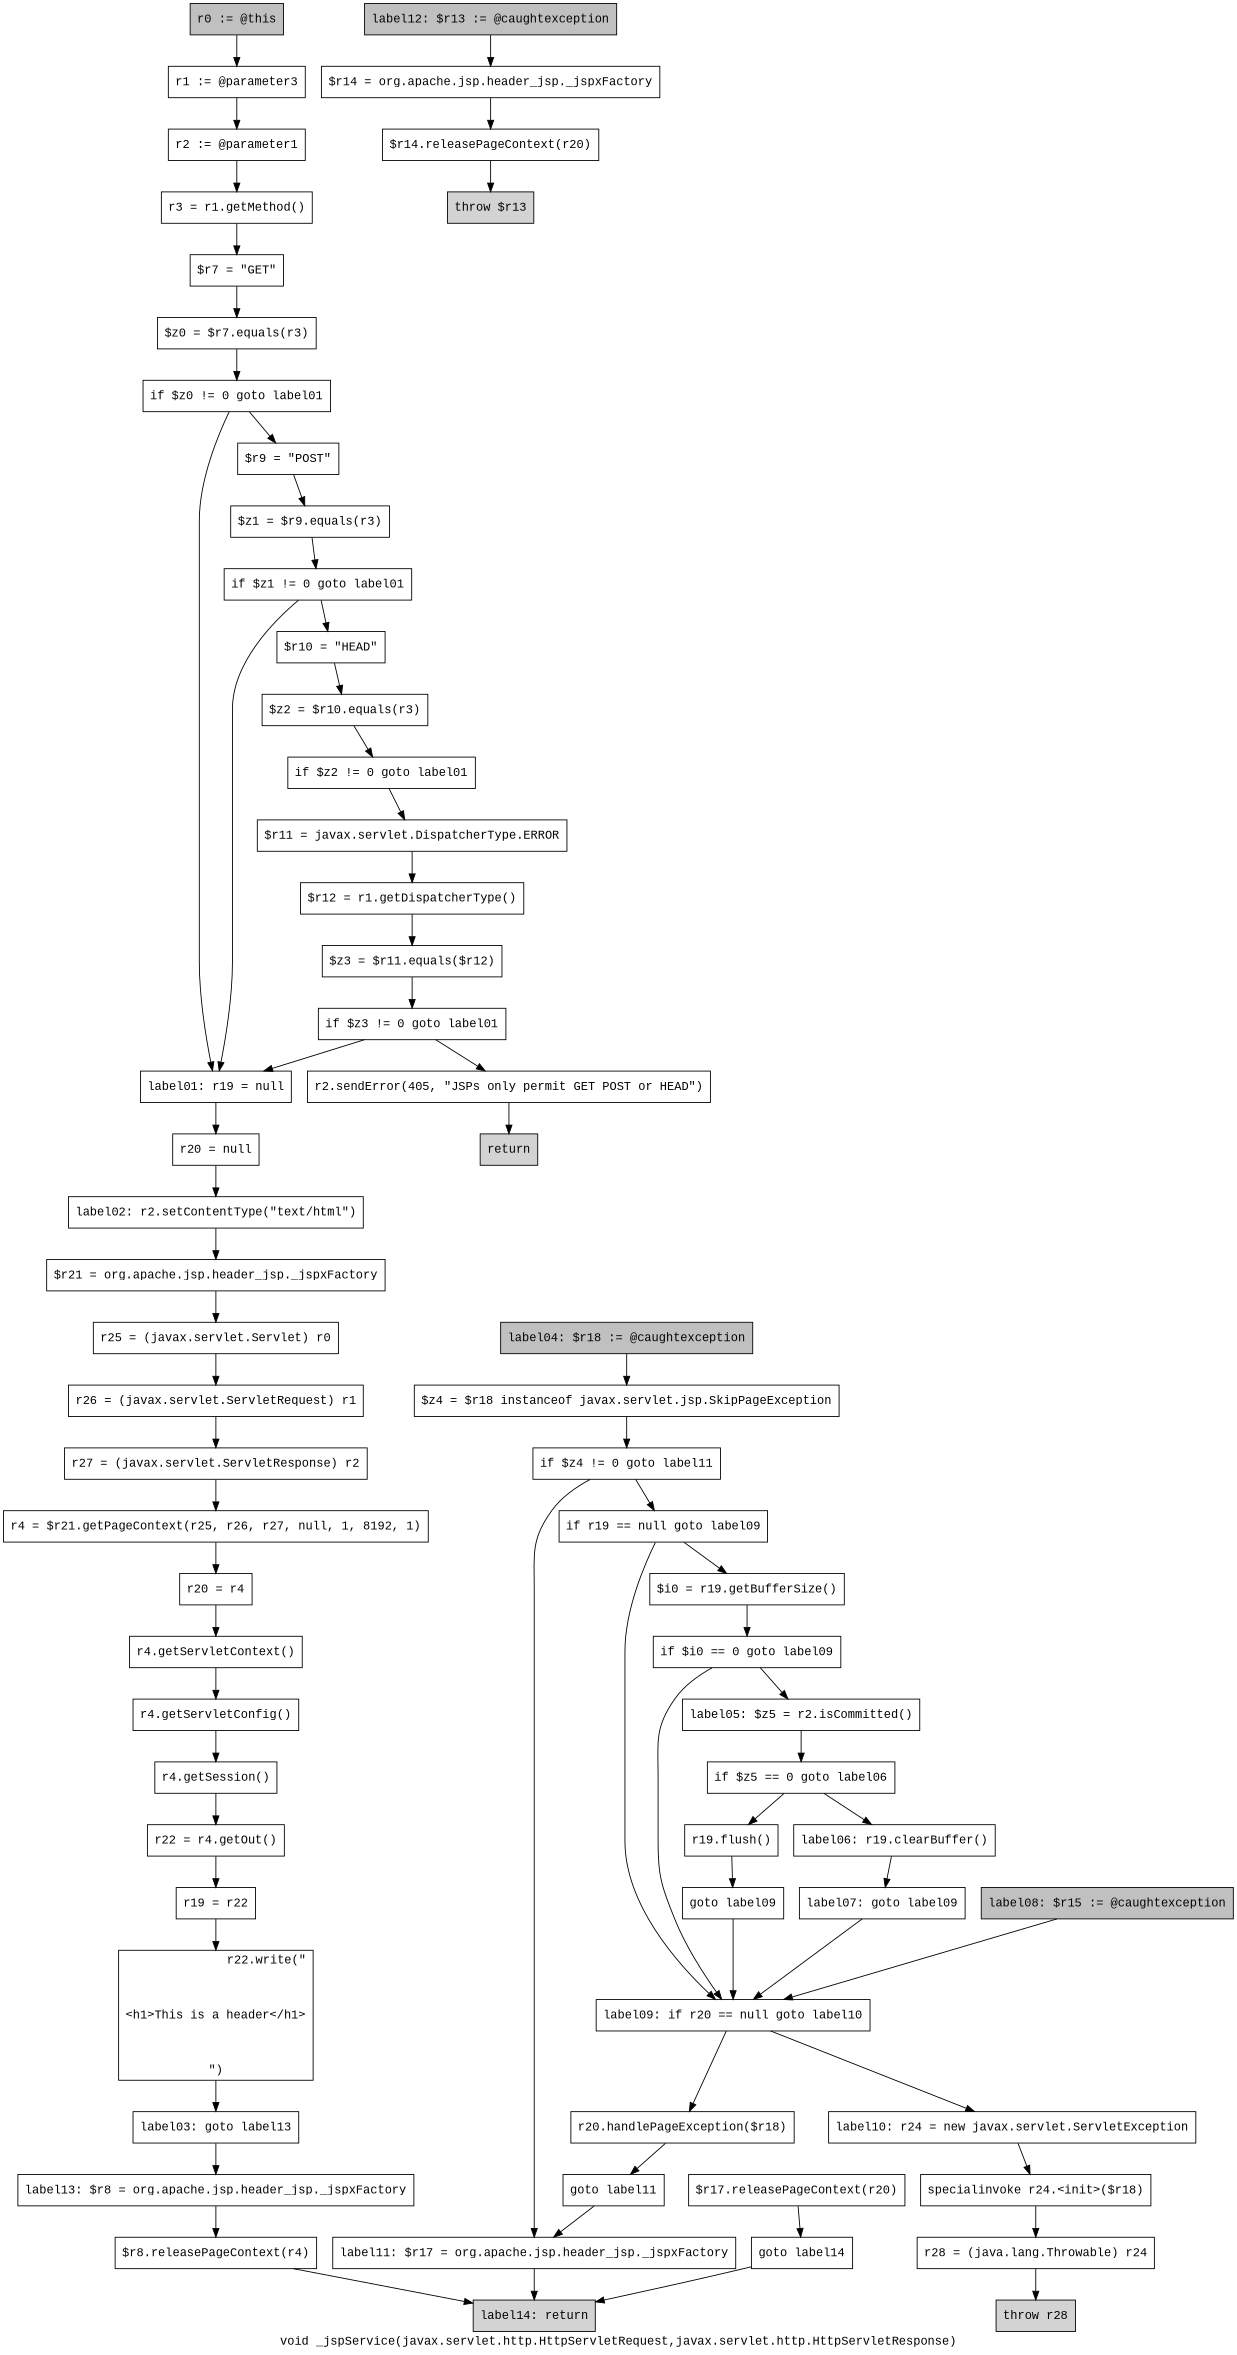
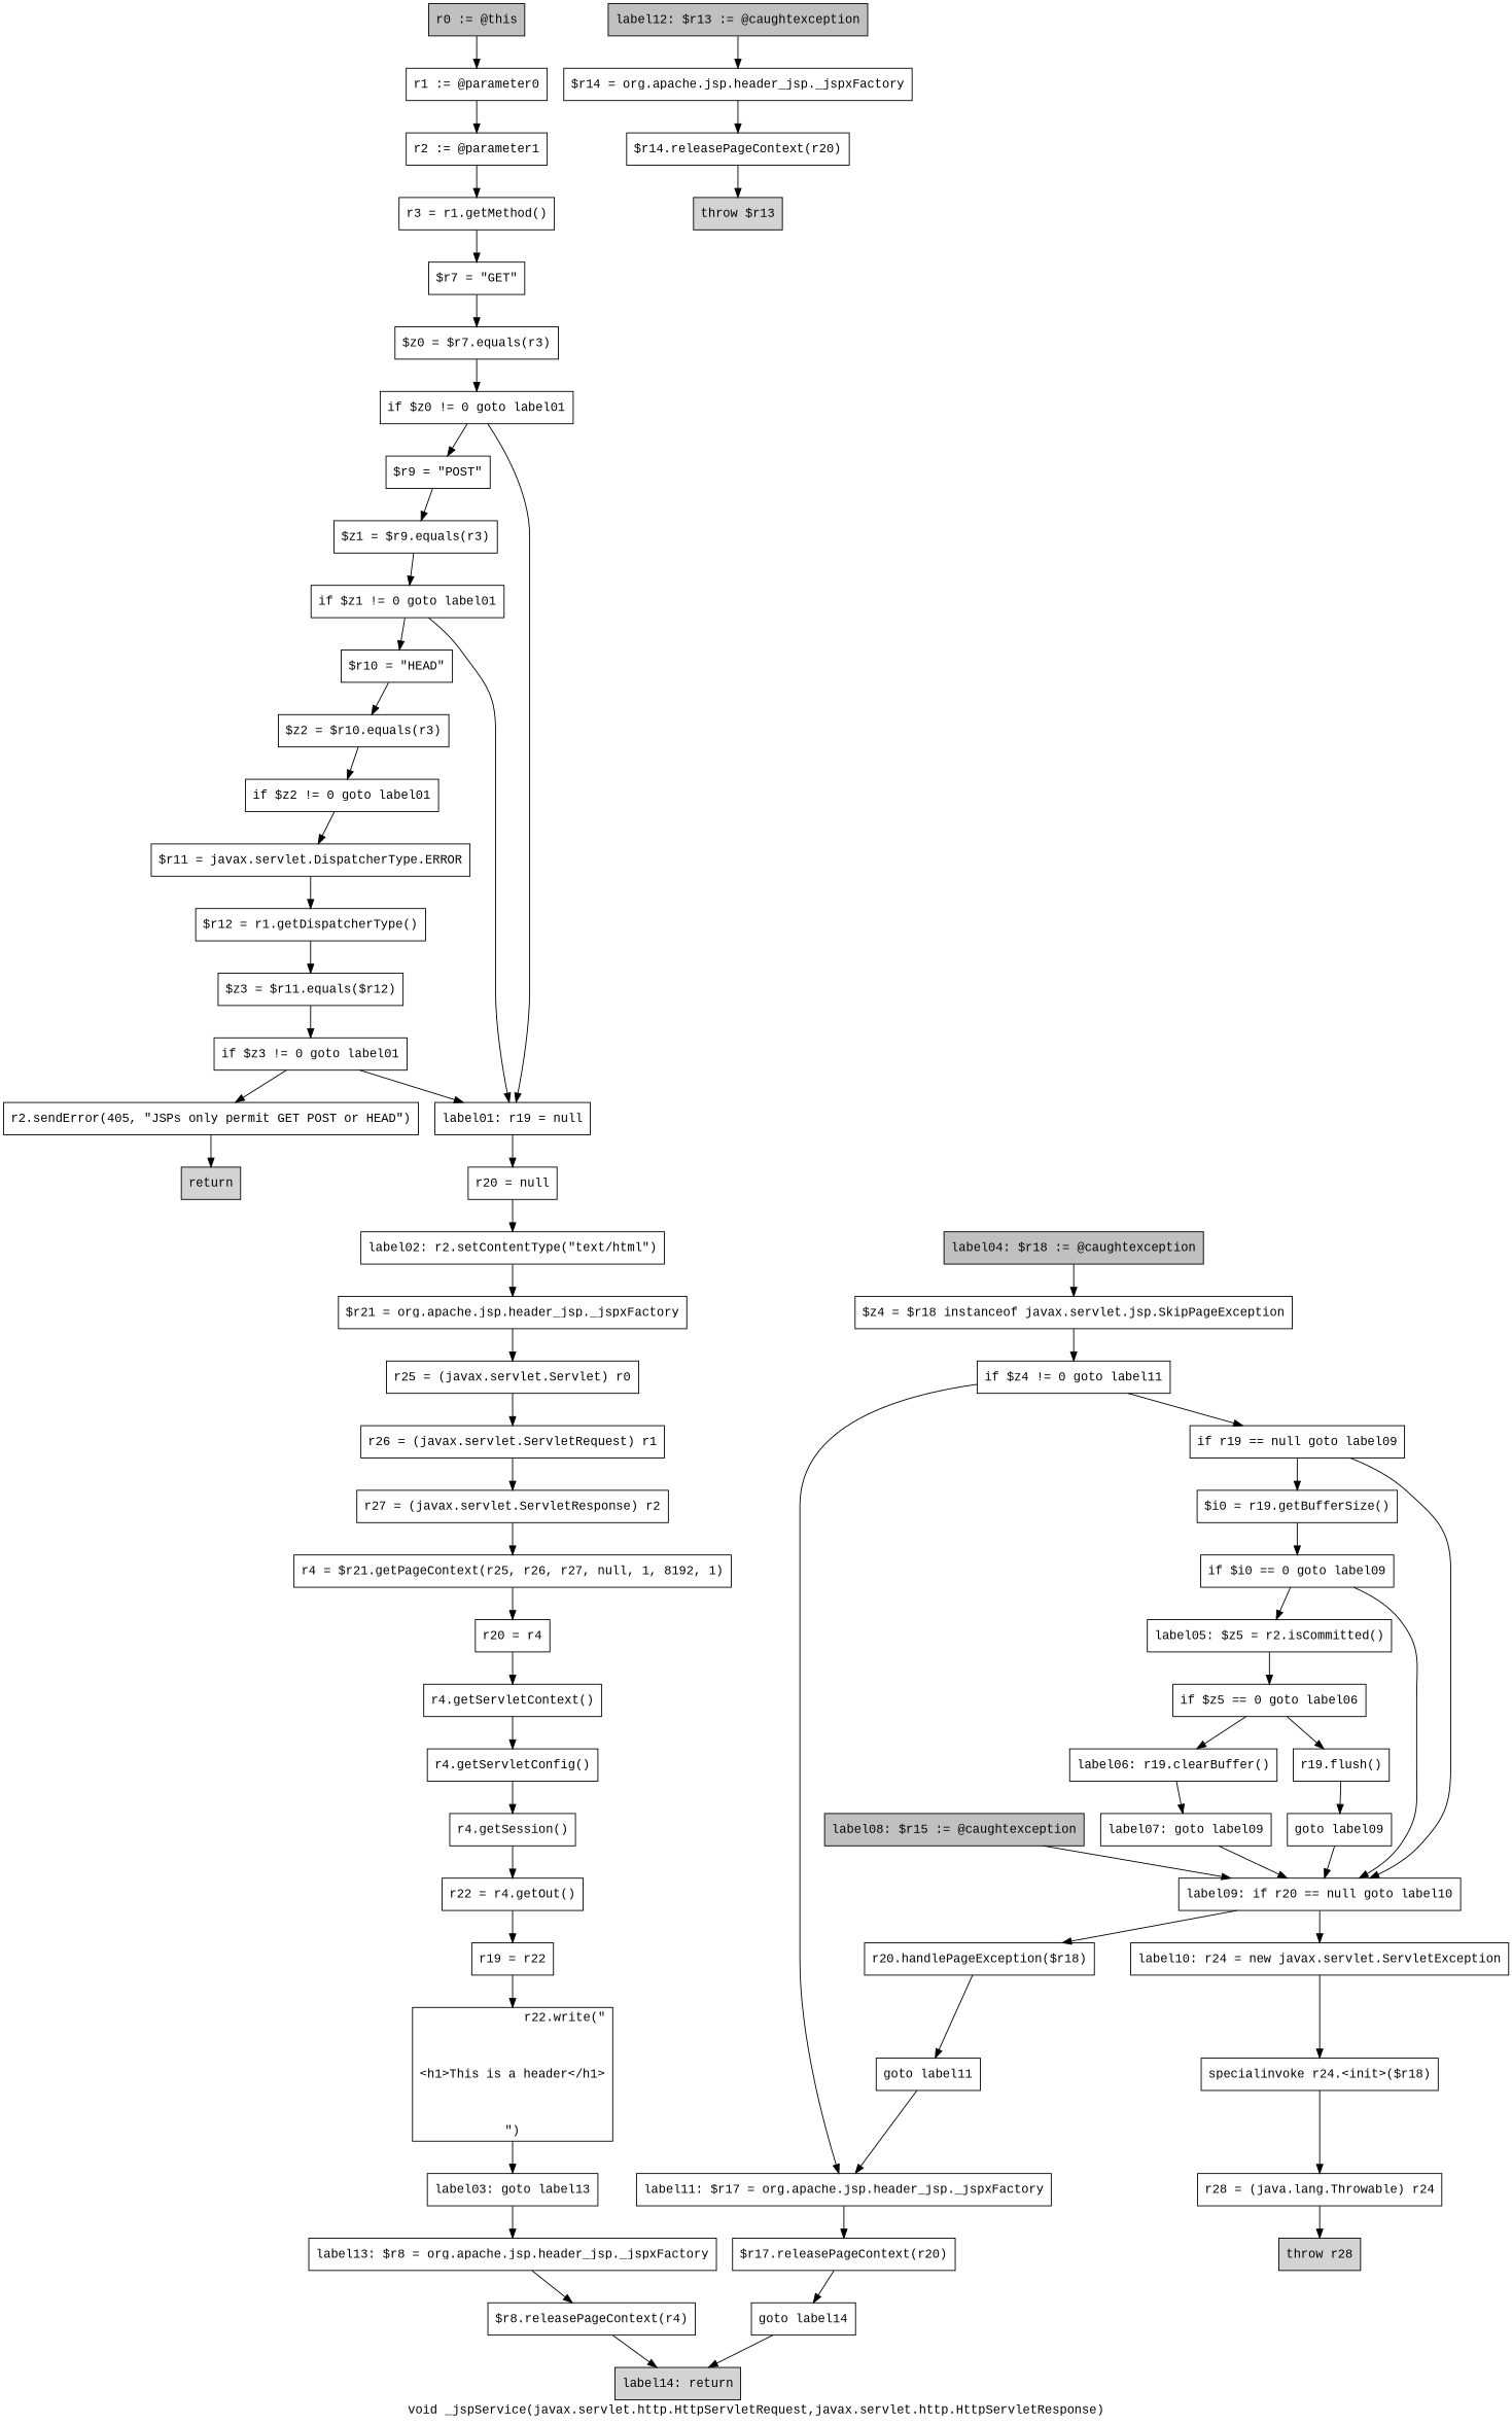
  digraph {
    fontname="Liberation Mono"
    label="void _jspService(javax.servlet.http.HttpServletRequest,javax.servlet.http.HttpServletResponse)"
    node [fontname="Liberation Mono" shape=box]
    edge [fontname="Liberation Mono"]
    n1 [fillcolor=gray label="r0 := @this" style=filled]
-   n2 [label="r1 := @parameter3"]
+   n2 [label="r1 := @parameter0"]
    n3 [label="r2 := @parameter1"]
    n4 [label="r3 = r1.getMethod()"]
    n5 [label="$r7 = \"GET\""]
    n6 [label="$z0 = $r7.equals(r3)"]
    n7 [label="if $z0 != 0 goto label01"]
    n8 [label="$r9 = \"POST\""]
    n9 [label="label01: r19 = null"]
    n10 [label="$z1 = $r9.equals(r3)"]
    n11 [label="r20 = null"]
    n12 [label="if $z1 != 0 goto label01"]
    n13 [label="label02: r2.setContentType(\"text/html\")"]
    n14 [label="$r10 = \"HEAD\""]
    n15 [label="$z2 = $r10.equals(r3)"]
    n16 [label="if $z2 != 0 goto label01"]
    n17 [label="$r11 = javax.servlet.DispatcherType.ERROR"]
    n18 [label="$r12 = r1.getDispatcherType()"]
    n19 [label="$z3 = $r11.equals($r12)"]
    n20 [label="if $z3 != 0 goto label01"]
    n21 [label="r2.sendError(405, \"JSPs only permit GET POST or HEAD\")"]
    n22 [fillcolor=lightgray label=return style=filled]
    n23 [label="$r21 = org.apache.jsp.header_jsp._jspxFactory"]
    n24 [label="r25 = (javax.servlet.Servlet) r0"]
    n25 [label="r26 = (javax.servlet.ServletRequest) r1"]
    n26 [label="r27 = (javax.servlet.ServletResponse) r2"]
    n27 [label="r4 = $r21.getPageContext(r25, r26, r27, null, 1, 8192, 1)"]
    n28 [label="r20 = r4"]
    n29 [label="r4.getServletContext()"]
    n30 [label="r4.getServletConfig()"]
    n31 [label="r4.getSession()"]
    n32 [label="r22 = r4.getOut()"]
    n33 [label="r19 = r22"]
    n34 [label="r22.write(\"\r\n\r\n<h1>This is a header</h1>\r\n\r\n\")"]
    n35 [label="label03: goto label13"]
    n36 [label="label13: $r8 = org.apache.jsp.header_jsp._jspxFactory"]
    n37 [label="$r8.releasePageContext(r4)"]
    n38 [fillcolor=lightgray label="label14: return" style=filled]
    n39 [fillcolor=gray label="label04: $r18 := @caughtexception" style=filled]
    n40 [label="$z4 = $r18 instanceof javax.servlet.jsp.SkipPageException"]
    n41 [label="if $z4 != 0 goto label11"]
    n42 [label="if r19 == null goto label09"]
    n43 [label="label11: $r17 = org.apache.jsp.header_jsp._jspxFactory"]
    n44 [label="$i0 = r19.getBufferSize()"]
    n45 [label="label09: if r20 == null goto label10"]
    n46 [label="$r17.releasePageContext(r20)"]
    n47 [label="if $i0 == 0 goto label09"]
    n48 [label="r20.handlePageException($r18)"]
    n49 [label="label10: r24 = new javax.servlet.ServletException"]
    n50 [label="goto label14"]
    n51 [label="label05: $z5 = r2.isCommitted()"]
    n52 [label="goto label11"]
    n53 [label="specialinvoke r24.<init>($r18)"]
    n54 [label="if $z5 == 0 goto label06"]
    n55 [label="r19.flush()"]
    n56 [label="label06: r19.clearBuffer()"]
    n57 [label="goto label09"]
    n58 [label="label07: goto label09"]
    n59 [fillcolor=gray label="label08: $r15 := @caughtexception" style=filled]
    n60 [label="r28 = (java.lang.Throwable) r24"]
    n61 [fillcolor=lightgray label="throw r28" style=filled]
    n62 [fillcolor=gray label="label12: $r13 := @caughtexception" style=filled]
    n63 [label="$r14 = org.apache.jsp.header_jsp._jspxFactory"]
    n64 [label="$r14.releasePageContext(r20)"]
    n65 [fillcolor=lightgray label="throw $r13" style=filled]
    n1 -> n2
    n2 -> n3
    n3 -> n4
    n4 -> n5
    n5 -> n6
    n6 -> n7
    n7 -> n8
    n7 -> n9
    n8 -> n10
    n9 -> n11
    n10 -> n12
    n11 -> n13
    n12 -> n9
    n12 -> n14
    n13 -> n23
    n14 -> n15
    n15 -> n16
    n16 -> n17
    n17 -> n18
    n18 -> n19
    n19 -> n20
    n20 -> n9
    n20 -> n21
    n21 -> n22
    n23 -> n24
    n24 -> n25
    n25 -> n26
    n26 -> n27
    n27 -> n28
    n28 -> n29
    n29 -> n30
    n30 -> n31
    n31 -> n32
    n32 -> n33
    n33 -> n34
    n34 -> n35
    n35 -> n36
    n36 -> n37
    n37 -> n38
    n39 -> n40
    n40 -> n41
    n41 -> n42
    n41 -> n43
    n42 -> n44
    n42 -> n45
-   n43 -> n38
+   n43 -> n46
    n44 -> n47
    n45 -> n48
    n45 -> n49
    n46 -> n50
    n47 -> n45
    n47 -> n51
    n48 -> n52
    n49 -> n53
    n50 -> n38
    n51 -> n54
    n52 -> n43
    n53 -> n60
    n54 -> n55
    n54 -> n56
    n55 -> n57
    n56 -> n58
    n57 -> n45
    n58 -> n45
    n59 -> n45
    n60 -> n61
    n62 -> n63
    n63 -> n64
    n64 -> n65
  }
